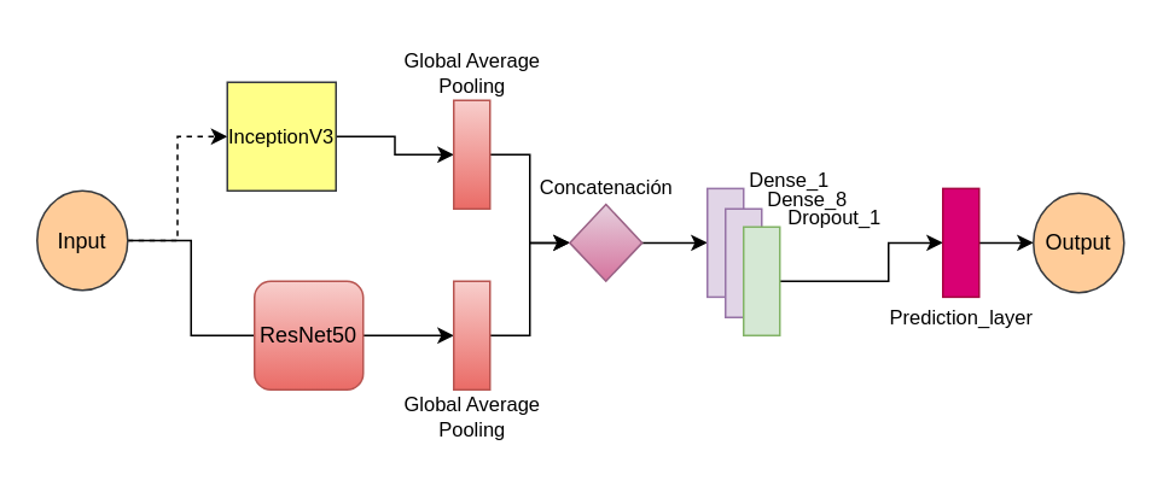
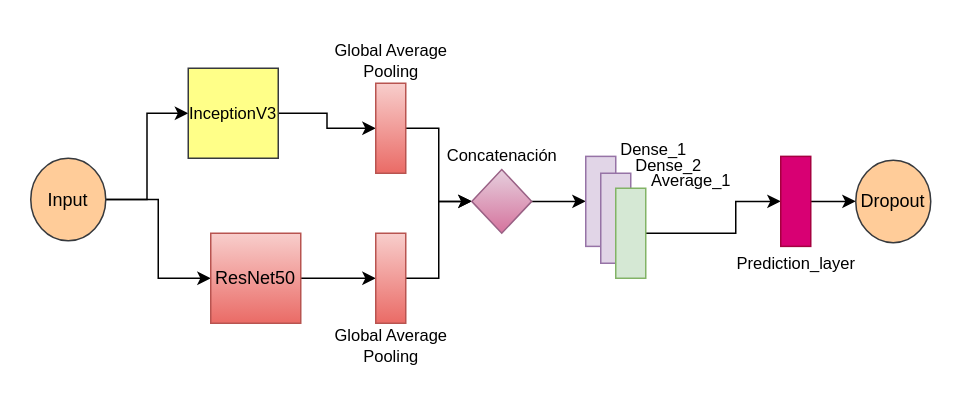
  <mxCell id="0" />
  <mxCell id="1" parent="0" />
- <mxCell id="2" style="edgeStyle=orthogonalEdgeStyle;rounded=0;orthogonalLoop=1;jettySize=auto;html=1;entryX=0;entryY=0.5;entryDx=0;entryDy=0;dashed=1;" parent="1" source="4" target="6" edge="1"><mxGeometry relative="1" as="geometry" /></mxCell>
- <mxCell id="3" style="edgeStyle=orthogonalEdgeStyle;rounded=0;orthogonalLoop=1;jettySize=auto;html=1;entryX=0;entryY=0.5;entryDx=0;entryDy=0;endArrow=none;" parent="1" source="4" target="8" edge="1"><mxGeometry relative="1" as="geometry" /></mxCell>
+ <mxCell id="2" style="edgeStyle=orthogonalEdgeStyle;rounded=0;orthogonalLoop=1;jettySize=auto;html=1;entryX=0;entryY=0.5;entryDx=0;entryDy=0;" parent="1" source="4" target="6" edge="1"><mxGeometry relative="1" as="geometry" /></mxCell>
+ <mxCell id="3" style="edgeStyle=orthogonalEdgeStyle;rounded=0;orthogonalLoop=1;jettySize=auto;html=1;entryX=0;entryY=0.5;entryDx=0;entryDy=0;" parent="1" source="4" target="8" edge="1"><mxGeometry relative="1" as="geometry" /></mxCell>
  <mxCell id="4" value="Input" style="ellipse;whiteSpace=wrap;html=1;fillColor=#ffcc99;strokeColor=#36393d;" parent="1" vertex="1"><mxGeometry x="20" y="105" width="50" height="55" as="geometry" /></mxCell>
  <mxCell id="5" style="edgeStyle=orthogonalEdgeStyle;rounded=0;orthogonalLoop=1;jettySize=auto;html=1;entryX=0;entryY=0.5;entryDx=0;entryDy=0;" parent="1" source="6" target="19" edge="1"><mxGeometry relative="1" as="geometry" /></mxCell>
  <mxCell id="6" value="&lt;font style=&quot;font-size: 11px;&quot;&gt;InceptionV3&lt;/font&gt;" style="rounded=0;whiteSpace=wrap;html=1;fillColor=#ffff88;strokeColor=#36393d;" parent="1" vertex="1"><mxGeometry x="125" y="45" width="60" height="60" as="geometry" /></mxCell>
  <mxCell id="7" style="edgeStyle=orthogonalEdgeStyle;rounded=0;orthogonalLoop=1;jettySize=auto;html=1;entryX=0;entryY=0.5;entryDx=0;entryDy=0;" parent="1" source="8" target="16" edge="1"><mxGeometry relative="1" as="geometry" /></mxCell>
- <mxCell id="8" value="ResNet50" style="whiteSpace=wrap;html=1;fillColor=#f8cecc;gradientColor=#ea6b66;strokeColor=#b85450;rounded=1;" parent="1" vertex="1"><mxGeometry x="140" y="155" width="60" height="60" as="geometry" /></mxCell>
+ <mxCell id="8" value="ResNet50" style="rounded=0;whiteSpace=wrap;html=1;fillColor=#f8cecc;gradientColor=#ea6b66;strokeColor=#b85450;" parent="1" vertex="1"><mxGeometry x="140" y="155" width="60" height="60" as="geometry" /></mxCell>
  <mxCell id="9" style="edgeStyle=orthogonalEdgeStyle;rounded=0;orthogonalLoop=1;jettySize=auto;html=1;entryX=0;entryY=0.5;entryDx=0;entryDy=0;" parent="1" source="19" target="23" edge="1"><mxGeometry relative="1" as="geometry" /></mxCell>
  <mxCell id="10" style="edgeStyle=orthogonalEdgeStyle;rounded=0;orthogonalLoop=1;jettySize=auto;html=1;entryX=0;entryY=0.5;entryDx=0;entryDy=0;" parent="1" source="16" target="23" edge="1"><mxGeometry relative="1" as="geometry" /></mxCell>
  <mxCell id="11" style="edgeStyle=orthogonalEdgeStyle;rounded=0;orthogonalLoop=1;jettySize=auto;html=1;entryX=0;entryY=0.5;entryDx=0;entryDy=0;" parent="1" source="23" target="25" edge="1"><mxGeometry relative="1" as="geometry" /></mxCell>
  <mxCell id="12" style="edgeStyle=orthogonalEdgeStyle;rounded=0;orthogonalLoop=1;jettySize=auto;html=1;entryX=0;entryY=0.5;entryDx=0;entryDy=0;" parent="1" source="27" target="32" edge="1"><mxGeometry relative="1" as="geometry"><Array as="points"><mxPoint x="490" y="155" /><mxPoint x="490" y="134" /></Array></mxGeometry></mxCell>
  <mxCell id="13" style="edgeStyle=orthogonalEdgeStyle;rounded=0;orthogonalLoop=1;jettySize=auto;html=1;entryX=0;entryY=0.5;entryDx=0;entryDy=0;" parent="1" source="32" target="14" edge="1"><mxGeometry relative="1" as="geometry" /></mxCell>
- <mxCell id="14" value="Output" style="ellipse;whiteSpace=wrap;html=1;fillColor=#ffcc99;strokeColor=#36393d;" parent="1" vertex="1"><mxGeometry x="570" y="106.25" width="50" height="55" as="geometry" /></mxCell>
+ <mxCell id="14" value="Dropout" style="ellipse;whiteSpace=wrap;html=1;fillColor=#ffcc99;strokeColor=#36393d;" parent="1" vertex="1"><mxGeometry x="570" y="106.25" width="50" height="55" as="geometry" /></mxCell>
  <mxCell id="15" value="" style="group" parent="1" vertex="1" connectable="0"><mxGeometry x="215" y="155" width="90" height="95" as="geometry" /></mxCell>
  <mxCell id="16" value="" style="rounded=0;whiteSpace=wrap;html=1;fillColor=#f8cecc;strokeColor=#b85450;gradientColor=#ea6b66;" parent="15" vertex="1"><mxGeometry x="35" width="20" height="60" as="geometry" /></mxCell>
  <mxCell id="17" value="&lt;font&gt;Global Average&lt;/font&gt;&lt;div&gt;&lt;font&gt;Pooling&lt;/font&gt;&lt;/div&gt;" style="text;html=1;align=center;verticalAlign=middle;resizable=0;points=[];autosize=1;strokeColor=none;fillColor=none;fontSize=11;spacing=0;" parent="15" vertex="1"><mxGeometry y="55" width="90" height="40" as="geometry" /></mxCell>
  <mxCell id="18" value="" style="group" parent="1" vertex="1" connectable="0"><mxGeometry x="215" y="25" width="90" height="90" as="geometry" /></mxCell>
  <mxCell id="19" value="" style="rounded=0;whiteSpace=wrap;html=1;fillColor=#f8cecc;strokeColor=#b85450;gradientColor=#ea6b66;" parent="18" vertex="1"><mxGeometry x="35" y="30" width="20" height="60" as="geometry" /></mxCell>
  <mxCell id="20" value="&lt;font&gt;Global Average&lt;/font&gt;&lt;div&gt;&lt;font&gt;Pooling&lt;/font&gt;&lt;/div&gt;" style="text;html=1;align=center;verticalAlign=middle;resizable=0;points=[];autosize=1;strokeColor=none;fillColor=none;fontSize=11;spacing=0;" parent="18" vertex="1"><mxGeometry y="-5" width="90" height="40" as="geometry" /></mxCell>
  <mxCell id="21" value="" style="group" parent="1" vertex="1" connectable="0"><mxGeometry x="289" y="92.5" width="90" height="62.5" as="geometry" /></mxCell>
  <mxCell id="22" value="&lt;font&gt;Concatenación&lt;/font&gt;" style="text;html=1;align=center;verticalAlign=middle;resizable=0;points=[];autosize=1;strokeColor=none;fillColor=none;fontSize=11;spacing=0;" parent="21" vertex="1"><mxGeometry width="90" height="20" as="geometry" /></mxCell>
  <mxCell id="23" value="" style="rhombus;whiteSpace=wrap;html=1;fillColor=#e6d0de;gradientColor=#d5739d;strokeColor=#996185;" parent="21" vertex="1"><mxGeometry x="25" y="20" width="40" height="42.5" as="geometry" /></mxCell>
  <mxCell id="24" value="" style="group" parent="1" vertex="1" connectable="0"><mxGeometry x="390" y="102.5" width="100" height="82.5" as="geometry" /></mxCell>
  <mxCell id="25" value="" style="rounded=0;whiteSpace=wrap;html=1;fillColor=#e1d5e7;strokeColor=#9673a6;" parent="24" vertex="1"><mxGeometry y="1.25" width="20" height="60" as="geometry" /></mxCell>
  <mxCell id="26" value="" style="rounded=0;whiteSpace=wrap;html=1;fillColor=#e1d5e7;strokeColor=#9673a6;" parent="24" vertex="1"><mxGeometry x="10" y="12.5" width="20" height="60" as="geometry" /></mxCell>
  <mxCell id="27" value="" style="rounded=0;whiteSpace=wrap;html=1;fillColor=#d5e8d4;strokeColor=#82b366;" parent="24" vertex="1"><mxGeometry x="20" y="22.5" width="20" height="60" as="geometry" /></mxCell>
  <mxCell id="28" value="&lt;font&gt;Dense_1&lt;/font&gt;" style="text;html=1;align=center;verticalAlign=middle;resizable=0;points=[];autosize=1;strokeColor=none;fillColor=none;fontSize=11;spacing=-4;spacingRight=0;" parent="24" vertex="1"><mxGeometry x="20" y="-8.75" width="50" height="10" as="geometry" /></mxCell>
- <mxCell id="29" value="&lt;font&gt;Dense_8&lt;/font&gt;" style="text;html=1;align=center;verticalAlign=middle;resizable=0;points=[];autosize=1;strokeColor=none;fillColor=none;fontSize=11;spacing=-4;spacingRight=0;" parent="24" vertex="1"><mxGeometry x="30" y="2.5" width="50" height="10" as="geometry" /></mxCell>
- <mxCell id="30" value="&lt;font&gt;Dropout_1&lt;/font&gt;" style="text;html=1;align=center;verticalAlign=middle;resizable=0;points=[];autosize=1;strokeColor=none;fillColor=none;fontSize=11;spacing=-4;spacingRight=0;" parent="24" vertex="1"><mxGeometry x="40" y="12.5" width="60" height="10" as="geometry" /></mxCell>
+ <mxCell id="29" value="&lt;font&gt;Dense_2&lt;/font&gt;" style="text;html=1;align=center;verticalAlign=middle;resizable=0;points=[];autosize=1;strokeColor=none;fillColor=none;fontSize=11;spacing=-4;spacingRight=0;" parent="24" vertex="1"><mxGeometry x="30" y="2.5" width="50" height="10" as="geometry" /></mxCell>
+ <mxCell id="30" value="&lt;font&gt;Average_1&lt;/font&gt;" style="text;html=1;align=center;verticalAlign=middle;resizable=0;points=[];autosize=1;strokeColor=none;fillColor=none;fontSize=11;spacing=-4;spacingRight=0;" parent="24" vertex="1"><mxGeometry x="40" y="12.5" width="60" height="10" as="geometry" /></mxCell>
  <mxCell id="31" value="" style="group" parent="1" vertex="1" connectable="0"><mxGeometry x="485" y="103.75" width="95" height="81.25" as="geometry" /></mxCell>
  <mxCell id="32" value="" style="rounded=0;whiteSpace=wrap;html=1;fillColor=#d80073;fontColor=#ffffff;strokeColor=#A50040;" parent="31" vertex="1"><mxGeometry x="35" width="20" height="60" as="geometry" /></mxCell>
  <mxCell id="33" value="&lt;span&gt;Prediction_layer&lt;/span&gt;" style="text;html=1;align=center;verticalAlign=middle;resizable=0;points=[];autosize=1;strokeColor=none;fillColor=none;fontSize=11;spacing=0;" parent="31" vertex="1"><mxGeometry x="-5" y="61.25" width="100" height="20" as="geometry" /></mxCell>
